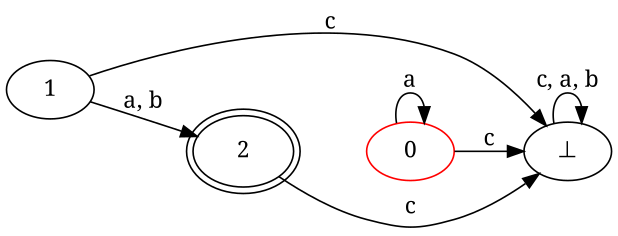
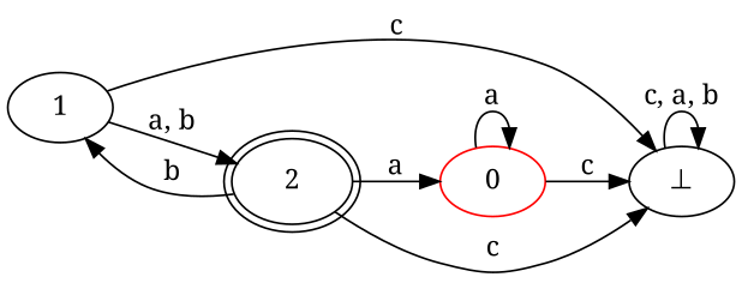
  digraph {
    fontname="Noto Serif"
    rankdir=LR
    node [fontname="Noto Serif"]
    edge [fontname="Noto Serif"]
    n1 [color=red label=0]
    n2 [label="⊥"]
    n3 [label=1]
    n4 [label=2 peripheries=2]
    n1 -> n1 [label=a]
    n1 -> n2 [label=c]
    n2 -> n2 [label="c, a, b"]
    n3 -> n2 [label=c]
    n3 -> n4 [label="a, b"]
+   n4 -> n1 [label=a]
    n4 -> n2 [label=c]
+   n4 -> n3 [label=b]
  }
